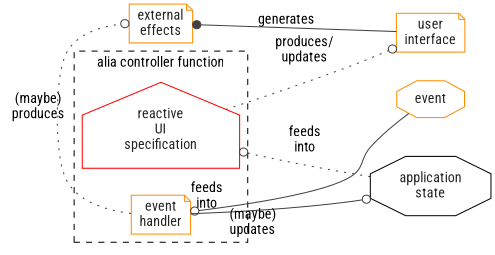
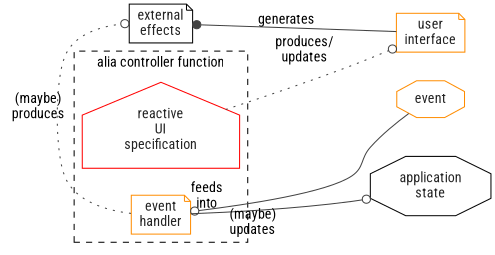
  digraph {
    compound=true
    fontname="Roboto Condensed"
    newrank=true
    rankdir=LR
    node [color=darkorange fontcolor="#242424" fontname="Roboto Condensed" shape=note]
    edge [arrowhead=odot color="#424242" fontname="Roboto Condensed" style=dotted]
    n1 [color=red label="reactive\nUI\nspecification" shape=house]
    n2 [label="event\nhandler"]
-   n3 [label="external\neffects"]
+   n3 [color=black label="external\neffects"]
    n4 [label="user\ninterface"]
    n5 [label=event shape=octagon]
    n6 [color=black label="application\nstate" shape=octagon]
    subgraph sub_1 {
      rank=same
      n1
      n2
      n3
    }
    subgraph sub_2 {
      rank=same
      n4
      n5
    }
    subgraph cluster_3 {
      label="alia controller function"
      style=dashed
      n1
      n2
    }
    n1 -> n4 [label="produces/\nupdates"]
    n2 -> n3 [minlen=2 xlabel="\n(maybe)\nproduces"]
    n2 -> n6 [style=solid xlabel="(maybe)\nupdates"]
    n4 -> n3 [arrowhead=dot label="generates            " style=solid]
    n5 -> n2 [headlabel="feeds\ninto" labelangle=-16 labeldistance=7 style=solid]
    n5 -> n3 [style=invis arrowhead=""]
-   n6 -> n1 [label="feeds\ninto"]
  }
